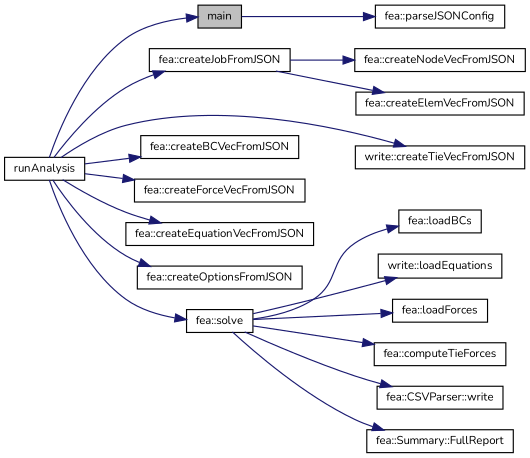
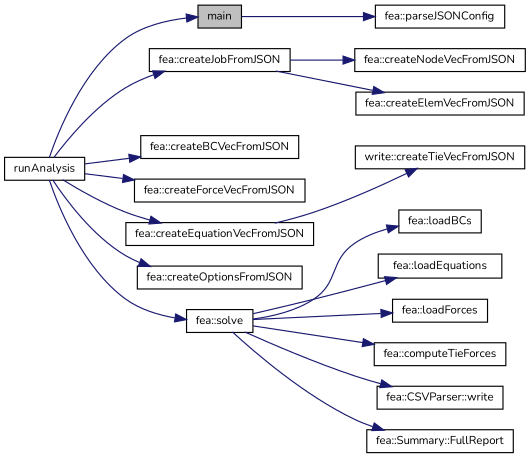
  digraph {
    fontname=Nunito
    rankdir=LR
    node [color=black fillcolor=white fontname=Nunito fontsize=10 shape=record style=filled]
    edge [color=midnightblue fontname=Nunito fontsize=10 labelfontname=Helvetica labelfontsize=10 style=solid]
    n1 [fillcolor=grey75 fontcolor=black height=0.2 label=main width=0.4]
    n2 [height=0.2 label="fea::parseJSONConfig" width=0.4]
    n3 [height=0.2 label=runAnalysis width=0.4]
    n4 [height=0.2 label="fea::createJobFromJSON" width=0.4]
    n5 [height=0.2 label="write::createTieVecFromJSON" width=0.4]
    n6 [height=0.2 label="fea::createBCVecFromJSON" width=0.4]
    n7 [height=0.2 label="fea::createForceVecFromJSON" width=0.4]
    n8 [height=0.2 label="fea::createEquationVecFromJSON" width=0.4]
    n9 [height=0.2 label="fea::createOptionsFromJSON" width=0.4]
    n10 [height=0.2 label="fea::solve" width=0.4]
    n11 [height=0.2 label="fea::createNodeVecFromJSON" width=0.4]
    n12 [height=0.2 label="fea::createElemVecFromJSON" width=0.4]
    n13 [height=0.2 label="fea::loadBCs" width=0.4]
-   n14 [height=0.2 label="write::loadEquations" width=0.4]
+   n14 [height=0.2 label="fea::loadEquations" width=0.4]
    n15 [height=0.2 label="fea::loadForces" width=0.4]
    n16 [height=0.2 label="fea::computeTieForces" width=0.4]
    n17 [height=0.2 label="fea::CSVParser::write" width=0.4]
    n18 [height=0.2 label="fea::Summary::FullReport" width=0.4]
    n1 -> n2
    n3 -> n1
    n3 -> n4
-   n3 -> n5
+   n8 -> n5
    n3 -> n6
    n3 -> n7
    n3 -> n8
    n3 -> n9
    n3 -> n10
    n4 -> n11
    n4 -> n12
    n10 -> n13
    n10 -> n14
    n10 -> n15
    n10 -> n16
    n10 -> n17
    n10 -> n18
  }
